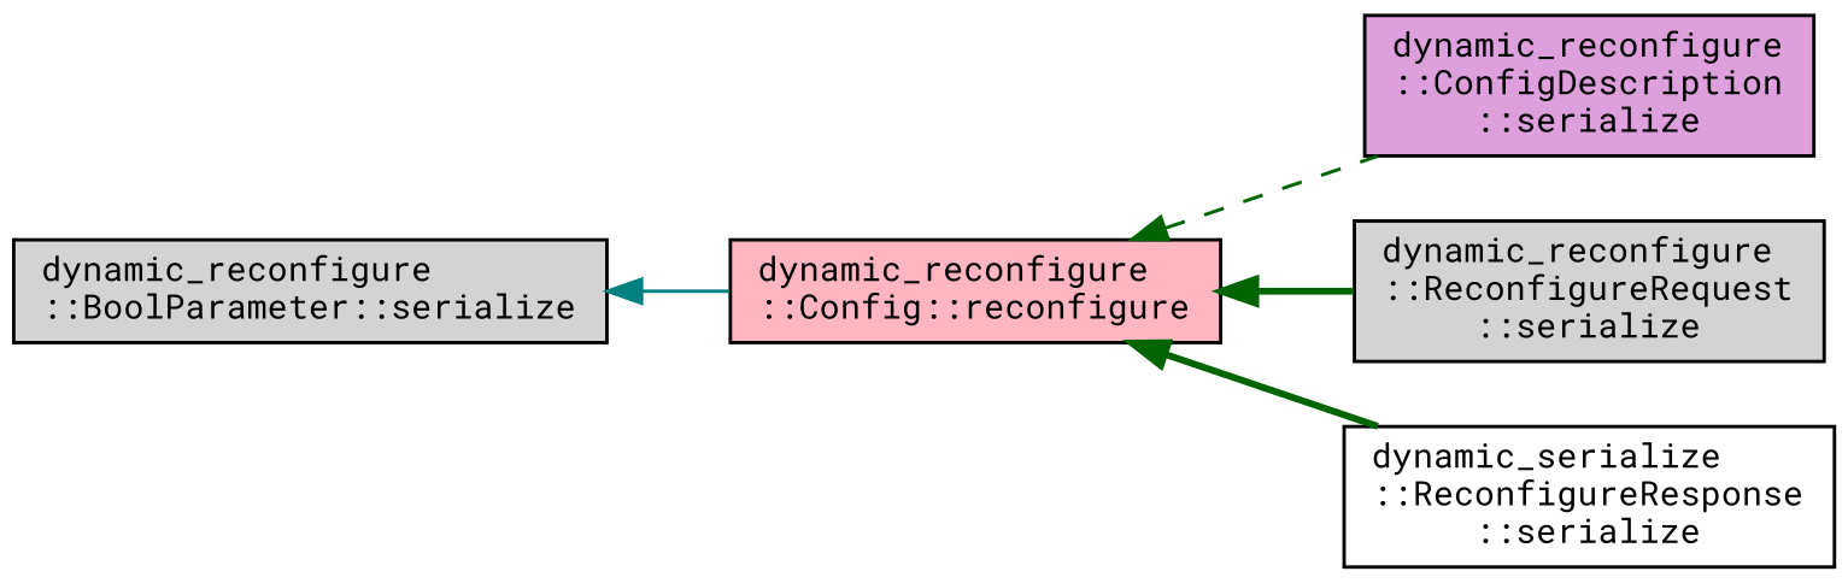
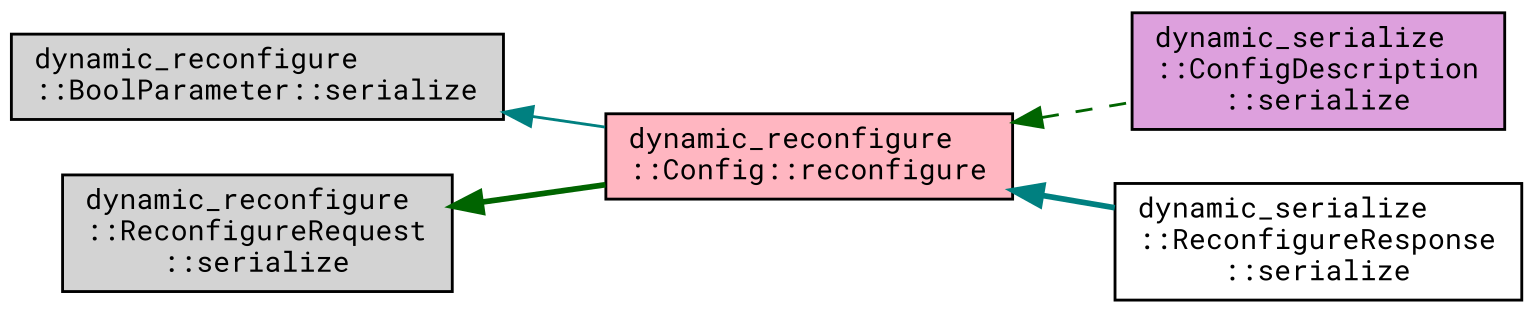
  digraph {
    fontname="Roboto Mono"
    rankdir=LR
    node [color=black fillcolor=lightgrey fontname="Roboto Mono" fontsize=10 shape=record style=filled]
    edge [color=teal dir=back fontname="Roboto Mono" fontsize=10 labelfontname=Helvetica labelfontsize=10 style=bold]
    n1 [fontcolor=black height=0.2 label="dynamic_reconfigure\l::BoolParameter::serialize" width=0.4]
    n2 [fillcolor=lightpink height=0.2 label="dynamic_reconfigure\l::Config::reconfigure" width=0.4]
-   n3 [fillcolor=plum height=0.2 label="dynamic_reconfigure\l::ConfigDescription\l::serialize" width=0.4]
+   n3 [fillcolor=plum height=0.2 label="dynamic_serialize\l::ConfigDescription\l::serialize" width=0.4]
    n4 [height=0.2 label="dynamic_reconfigure\l::ReconfigureRequest\l::serialize" width=0.4]
    n5 [fillcolor=white height=0.2 label="dynamic_serialize\l::ReconfigureResponse\l::serialize" width=0.4]
    n1 -> n2 [style=solid]
    n2 -> n3 [color=darkgreen style=dashed]
-   n2 -> n4 [color=darkgreen]
-   n2 -> n5 [color=darkgreen]
+   n4 -> n2 [color=darkgreen]
+   n2 -> n5
  }
